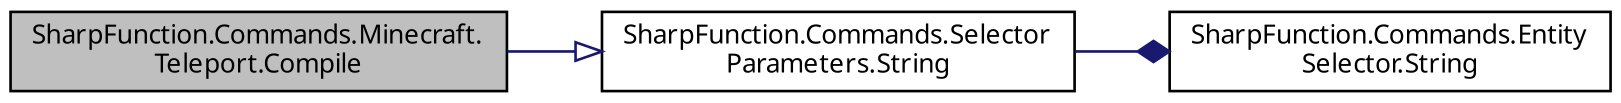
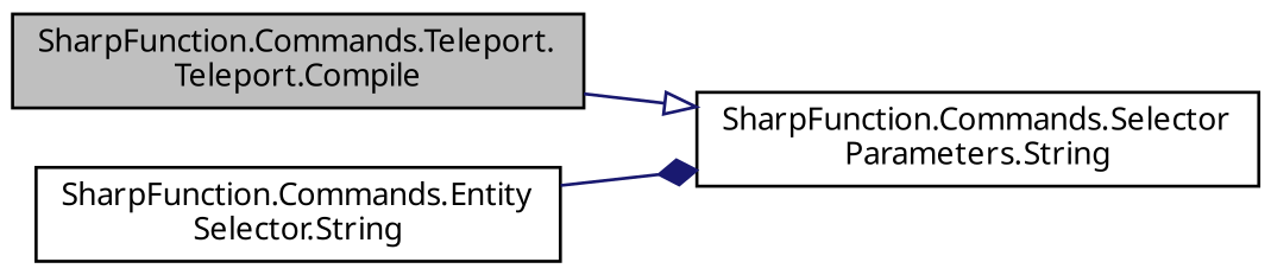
  digraph {
    fontname="Noto Sans"
    rankdir=LR
    node [color=black fillcolor=white fontname="Noto Sans" fontsize=10 shape=record style=filled]
    edge [color=midnightblue fontname="Noto Sans" fontsize=10 labelfontname=Helvetica labelfontsize=10 style=solid]
-   n1 [fillcolor=grey75 fontcolor=black height=0.2 label="SharpFunction.Commands.Minecraft.\lTeleport.Compile" width=0.4]
+   n1 [fillcolor=grey75 fontcolor=black height=0.2 label="SharpFunction.Commands.Teleport.\lTeleport.Compile" width=0.4]
    n2 [height=0.2 label="SharpFunction.Commands.Selector\lParameters.String" width=0.4]
    n3 [height=0.2 label="SharpFunction.Commands.Entity\lSelector.String" width=0.4]
    n1 -> n2 [arrowhead=onormal]
-   n2 -> n3 [arrowhead=diamond]
+   n3 -> n2 [arrowhead=diamond]
  }
